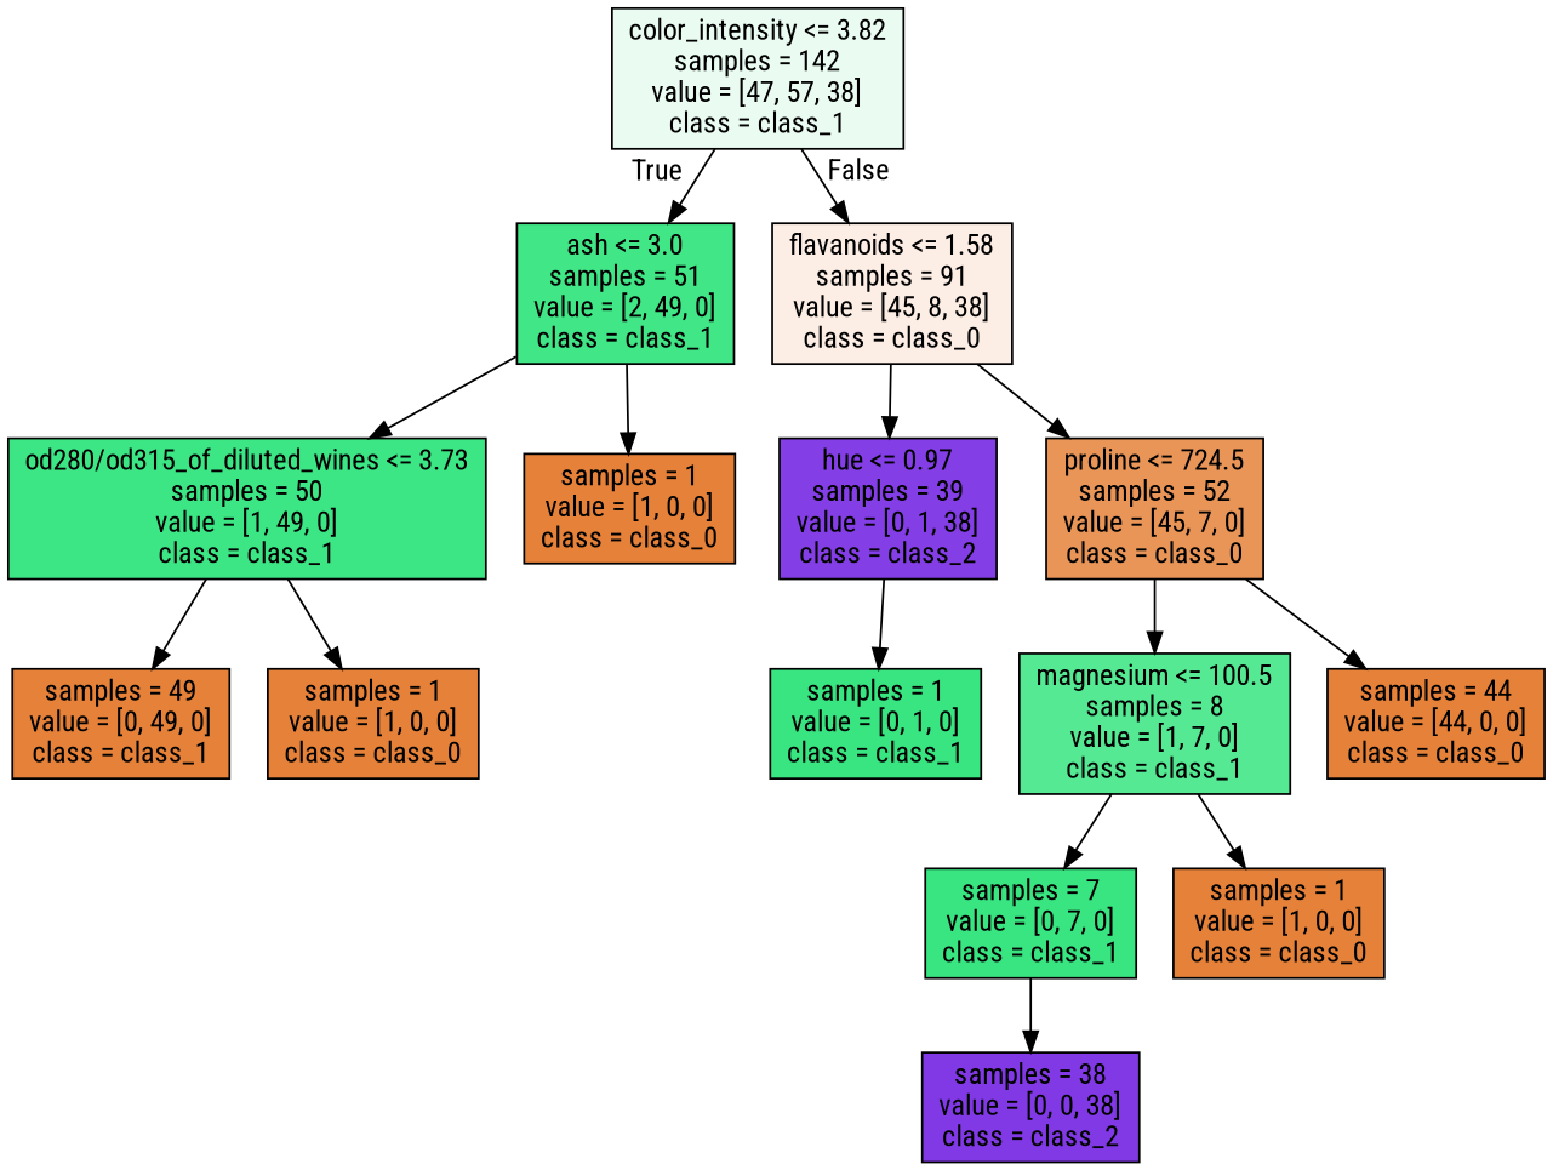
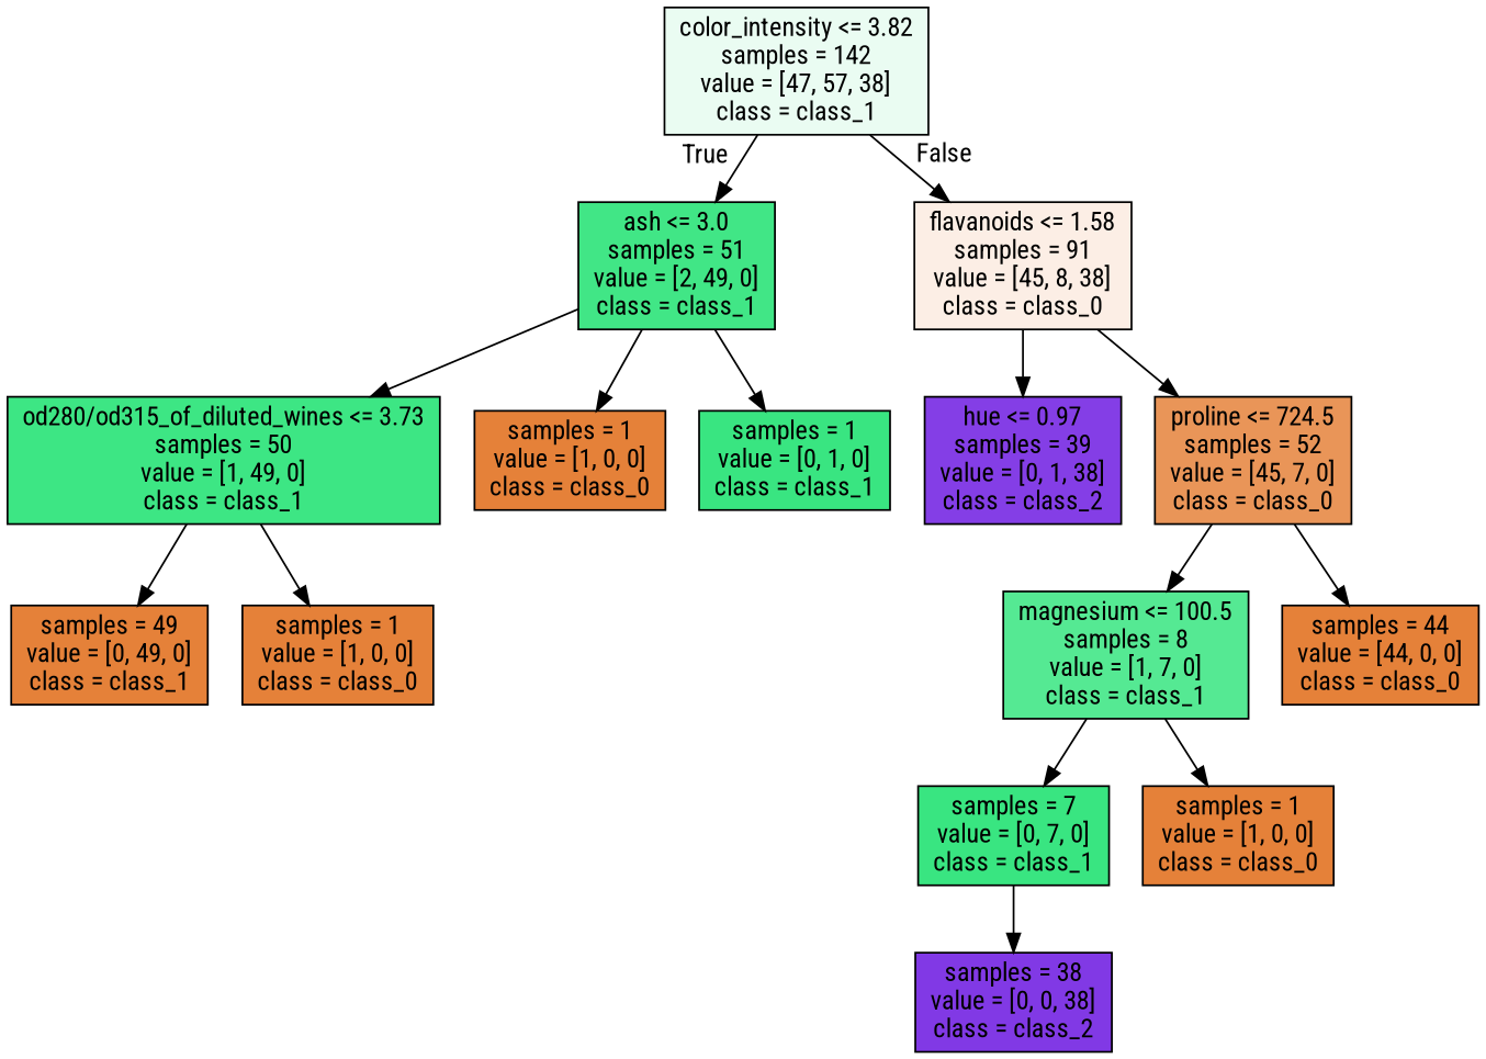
  digraph {
    fontname="Roboto Condensed"
    node [color=black fillcolor="#e58139" fontname="Roboto Condensed" shape=box style=filled]
    edge [fontname="Roboto Condensed"]
    n1 [fillcolor="#eafcf2" label="color_intensity <= 3.82\nsamples = 142\nvalue = [47, 57, 38]\nclass = class_1"]
    n2 [fillcolor="#41e686" label="ash <= 3.0\nsamples = 51\nvalue = [2, 49, 0]\nclass = class_1"]
    n3 [fillcolor="#fceee5" label="flavanoids <= 1.58\nsamples = 91\nvalue = [45, 8, 38]\nclass = class_0"]
    n4 [fillcolor="#3de684" label="od280/od315_of_diluted_wines <= 3.73\nsamples = 50\nvalue = [1, 49, 0]\nclass = class_1"]
    n5 [label="samples = 1\nvalue = [1, 0, 0]\nclass = class_0"]
    n6 [fillcolor="#843ee6" label="hue <= 0.97\nsamples = 39\nvalue = [0, 1, 38]\nclass = class_2"]
    n7 [fillcolor="#e99558" label="proline <= 724.5\nsamples = 52\nvalue = [45, 7, 0]\nclass = class_0"]
    n8 [label="samples = 49\nvalue = [0, 49, 0]\nclass = class_1"]
    n9 [label="samples = 1\nvalue = [1, 0, 0]\nclass = class_0"]
    n10 [fillcolor="#39e581" label="samples = 1\nvalue = [0, 1, 0]\nclass = class_1"]
    n11 [fillcolor="#55e993" label="magnesium <= 100.5\nsamples = 8\nvalue = [1, 7, 0]\nclass = class_1"]
    n12 [label="samples = 44\nvalue = [44, 0, 0]\nclass = class_0"]
    n13 [fillcolor="#8139e5" label="samples = 38\nvalue = [0, 0, 38]\nclass = class_2"]
    n14 [fillcolor="#39e581" label="samples = 7\nvalue = [0, 7, 0]\nclass = class_1"]
    n15 [label="samples = 1\nvalue = [1, 0, 0]\nclass = class_0"]
    n1 -> n2 [headlabel=True labelangle=45 labeldistance=2.5]
    n1 -> n3 [headlabel=False labelangle=-45 labeldistance=2.5]
    n2 -> n4
    n2 -> n5
    n3 -> n6
    n3 -> n7
    n4 -> n8
    n4 -> n9
-   n6 -> n10
+   n2 -> n10
    n7 -> n11
    n7 -> n12
    n11 -> n14
    n11 -> n15
    n14 -> n13
  }
